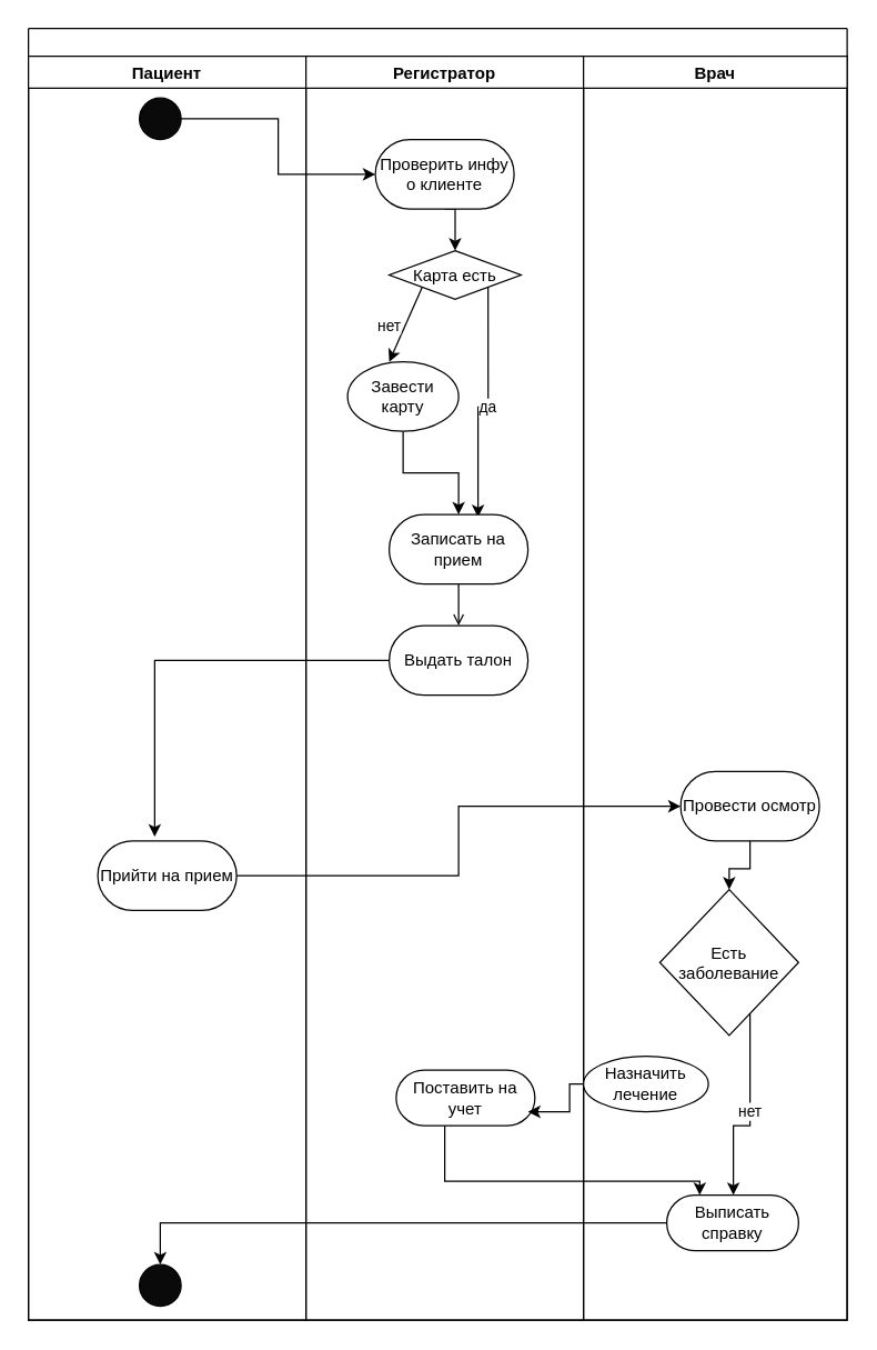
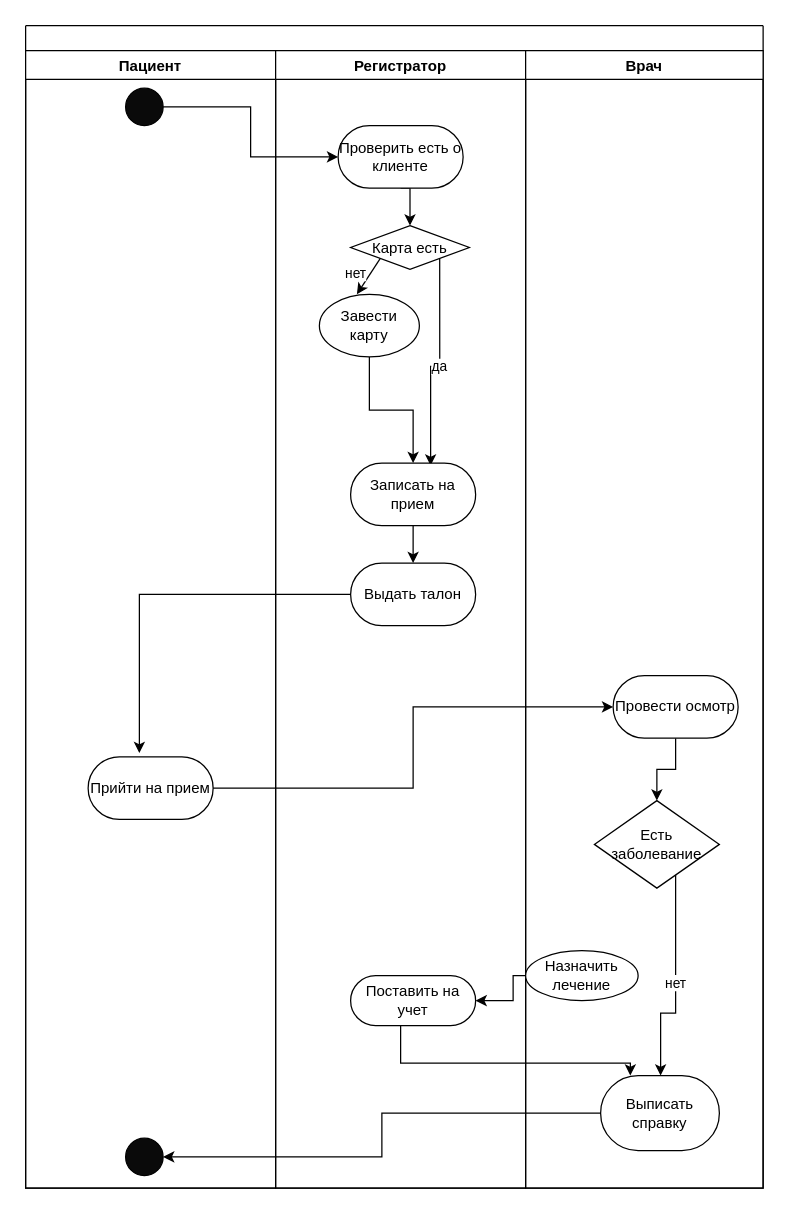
  <mxCell id="0" />
  <mxCell id="1" parent="0" />
  <mxCell id="2" value="" style="swimlane;startSize=0;fillColor=#0A0A0A;" vertex="1" parent="1"><mxGeometry x="20" y="20" width="590" height="930" as="geometry" /></mxCell>
  <mxCell id="3" value="Пациент" style="swimlane;" vertex="1" parent="2"><mxGeometry y="20" width="200" height="910" as="geometry" /></mxCell>
  <mxCell id="4" value="" style="ellipse;whiteSpace=wrap;html=1;aspect=fixed;fillColor=#0A0A0A;" vertex="1" parent="3"><mxGeometry x="80" y="30" width="30" height="30" as="geometry" /></mxCell>
  <mxCell id="5" value="" style="ellipse;whiteSpace=wrap;html=1;aspect=fixed;fillColor=#0A0A0A;" vertex="1" parent="3"><mxGeometry x="80" y="870" width="30" height="30" as="geometry" /></mxCell>
  <mxCell id="6" value="&lt;span style=&quot;font-family: Helvetica;&quot;&gt;Прийти на прием&lt;/span&gt;" style="rounded=1;whiteSpace=wrap;html=1;shadow=0;comic=0;labelBackgroundColor=none;strokeWidth=1;fontFamily=Verdana;fontSize=12;align=center;arcSize=50;" vertex="1" parent="3"><mxGeometry x="50" y="565" width="100" height="50" as="geometry" /></mxCell>
  <mxCell id="7" value="Регистратор" style="swimlane;" vertex="1" parent="2"><mxGeometry x="200" y="20" width="200" height="910" as="geometry" /></mxCell>
  <mxCell id="8" style="edgeStyle=orthogonalEdgeStyle;rounded=0;orthogonalLoop=1;jettySize=auto;html=1;exitX=0.5;exitY=1;exitDx=0;exitDy=0;entryX=0.5;entryY=0;entryDx=0;entryDy=0;" edge="1" parent="7" target="10"><mxGeometry relative="1" as="geometry"><mxPoint x="100" y="110" as="sourcePoint" /></mxGeometry></mxCell>
  <mxCell id="9" value="да" style="edgeStyle=orthogonalEdgeStyle;rounded=0;orthogonalLoop=1;jettySize=auto;html=1;exitX=1;exitY=1;exitDx=0;exitDy=0;entryX=0.64;entryY=0.04;entryDx=0;entryDy=0;entryPerimeter=0;" edge="1" parent="7" source="10" target="16"><mxGeometry relative="1" as="geometry"><mxPoint x="139" y="280" as="targetPoint" /></mxGeometry></mxCell>
  <mxCell id="10" value="Карта есть" style="rhombus;whiteSpace=wrap;html=1;fillColor=#FFFFFF;" vertex="1" parent="7"><mxGeometry x="60" y="140" width="95" height="35" as="geometry" /></mxCell>
  <mxCell id="11" style="edgeStyle=orthogonalEdgeStyle;rounded=0;orthogonalLoop=1;jettySize=auto;html=1;" edge="1" parent="7" source="12" target="16"><mxGeometry relative="1" as="geometry" /></mxCell>
- <mxCell id="12" value="Завести карту" style="ellipse;whiteSpace=wrap;html=1;fillColor=#FFFFFF;" vertex="1" parent="7"><mxGeometry x="30" y="220" width="80" height="50" as="geometry" /></mxCell>
+ <mxCell id="12" value="Завести карту" style="ellipse;whiteSpace=wrap;html=1;fillColor=#FFFFFF;" vertex="1" parent="7"><mxGeometry x="35" y="195" width="80" height="50" as="geometry" /></mxCell>
  <mxCell id="13" value="нет" style="endArrow=classic;html=1;rounded=0;exitX=0;exitY=1;exitDx=0;exitDy=0;entryX=0.375;entryY=0;entryDx=0;entryDy=0;entryPerimeter=0;" edge="1" parent="7" source="10" target="12"><mxGeometry x="0.2" y="-10" width="50" height="50" relative="1" as="geometry"><mxPoint x="80" y="360" as="sourcePoint" /><mxPoint x="130" y="310" as="targetPoint" /><mxPoint as="offset" /></mxGeometry></mxCell>
- <mxCell id="14" value="&lt;span style=&quot;font-family: Helvetica;&quot;&gt;Проверить инфу о клиенте&lt;/span&gt;" style="rounded=1;whiteSpace=wrap;html=1;shadow=0;comic=0;labelBackgroundColor=none;strokeWidth=1;fontFamily=Verdana;fontSize=12;align=center;arcSize=50;" vertex="1" parent="7"><mxGeometry x="50" y="60" width="100" height="50" as="geometry" /></mxCell>
- <mxCell id="15" value="" style="edgeStyle=orthogonalEdgeStyle;rounded=0;orthogonalLoop=1;jettySize=auto;html=1;endArrow=open;" edge="1" parent="7" source="16" target="17"><mxGeometry relative="1" as="geometry" /></mxCell>
+ <mxCell id="14" value="&lt;span style=&quot;font-family: Helvetica;&quot;&gt;Проверить есть о клиенте&lt;/span&gt;" style="rounded=1;whiteSpace=wrap;html=1;shadow=0;comic=0;labelBackgroundColor=none;strokeWidth=1;fontFamily=Verdana;fontSize=12;align=center;arcSize=50;" vertex="1" parent="7"><mxGeometry x="50" y="60" width="100" height="50" as="geometry" /></mxCell>
+ <mxCell id="15" value="" style="edgeStyle=orthogonalEdgeStyle;rounded=0;orthogonalLoop=1;jettySize=auto;html=1;" edge="1" parent="7" source="16" target="17"><mxGeometry relative="1" as="geometry" /></mxCell>
  <mxCell id="16" value="&lt;span style=&quot;font-family: Helvetica;&quot;&gt;Записать на прием&lt;/span&gt;" style="rounded=1;whiteSpace=wrap;html=1;shadow=0;comic=0;labelBackgroundColor=none;strokeWidth=1;fontFamily=Verdana;fontSize=12;align=center;arcSize=50;" vertex="1" parent="7"><mxGeometry x="60" y="330" width="100" height="50" as="geometry" /></mxCell>
  <mxCell id="17" value="&lt;span style=&quot;font-family: Helvetica;&quot;&gt;Выдать талон&lt;/span&gt;" style="rounded=1;whiteSpace=wrap;html=1;shadow=0;comic=0;labelBackgroundColor=none;strokeWidth=1;fontFamily=Verdana;fontSize=12;align=center;arcSize=50;" vertex="1" parent="7"><mxGeometry x="60" y="410" width="100" height="50" as="geometry" /></mxCell>
- <mxCell id="18" value="&lt;span style=&quot;font-family: Helvetica;&quot;&gt;Поставить на учет&lt;/span&gt;" style="rounded=1;whiteSpace=wrap;html=1;shadow=0;comic=0;labelBackgroundColor=none;strokeWidth=1;fontFamily=Verdana;fontSize=12;align=center;arcSize=50;" vertex="1" parent="7"><mxGeometry x="65" y="730" width="100" height="40" as="geometry" /></mxCell>
+ <mxCell id="18" value="&lt;span style=&quot;font-family: Helvetica;&quot;&gt;Поставить на учет&lt;/span&gt;" style="rounded=1;whiteSpace=wrap;html=1;shadow=0;comic=0;labelBackgroundColor=none;strokeWidth=1;fontFamily=Verdana;fontSize=12;align=center;arcSize=50;" vertex="1" parent="7"><mxGeometry x="60" y="740" width="100" height="40" as="geometry" /></mxCell>
  <mxCell id="19" value="Врач" style="swimlane;" vertex="1" parent="2"><mxGeometry x="400" y="20" width="190" height="910" as="geometry" /></mxCell>
  <mxCell id="20" style="edgeStyle=orthogonalEdgeStyle;rounded=0;orthogonalLoop=1;jettySize=auto;html=1;" edge="1" parent="19" source="21" target="23"><mxGeometry relative="1" as="geometry" /></mxCell>
- <mxCell id="21" value="&lt;span style=&quot;font-family: Helvetica;&quot;&gt;Провести осмотр&lt;/span&gt;" style="rounded=1;whiteSpace=wrap;html=1;shadow=0;comic=0;labelBackgroundColor=none;strokeWidth=1;fontFamily=Verdana;fontSize=12;align=center;arcSize=50;" vertex="1" parent="19"><mxGeometry x="70" y="515" width="100" height="50" as="geometry" /></mxCell>
+ <mxCell id="21" value="&lt;span style=&quot;font-family: Helvetica;&quot;&gt;Провести осмотр&lt;/span&gt;" style="rounded=1;whiteSpace=wrap;html=1;shadow=0;comic=0;labelBackgroundColor=none;strokeWidth=1;fontFamily=Verdana;fontSize=12;align=center;arcSize=50;" vertex="1" parent="19"><mxGeometry x="70" y="500" width="100" height="50" as="geometry" /></mxCell>
  <mxCell id="22" value="нет" style="edgeStyle=orthogonalEdgeStyle;rounded=0;orthogonalLoop=1;jettySize=auto;html=1;" edge="1" parent="19" source="23" target="25"><mxGeometry relative="1" as="geometry"><Array as="points"><mxPoint x="120" y="770" /><mxPoint x="108" y="770" /></Array></mxGeometry></mxCell>
- <mxCell id="23" value="Есть заболевание" style="rhombus;whiteSpace=wrap;html=1;fillColor=#FFFFFF;" vertex="1" parent="19"><mxGeometry x="55" y="600" width="100" height="105" as="geometry" /></mxCell>
+ <mxCell id="23" value="Есть заболевание" style="rhombus;whiteSpace=wrap;html=1;fillColor=#FFFFFF;" vertex="1" parent="19"><mxGeometry x="55" y="600" width="100" height="70" as="geometry" /></mxCell>
  <mxCell id="24" value="Назначить лечение" style="ellipse;whiteSpace=wrap;html=1;fillColor=#FFFFFF;" vertex="1" parent="19"><mxGeometry y="720" width="90" height="40" as="geometry" /></mxCell>
- <mxCell id="25" value="&lt;span style=&quot;font-family: Helvetica;&quot;&gt;Выписать справку&lt;/span&gt;" style="rounded=1;whiteSpace=wrap;html=1;shadow=0;comic=0;labelBackgroundColor=none;strokeWidth=1;fontFamily=Verdana;fontSize=12;align=center;arcSize=50;" vertex="1" parent="19"><mxGeometry x="60" y="820" width="95" height="40" as="geometry" /></mxCell>
+ <mxCell id="25" value="&lt;span style=&quot;font-family: Helvetica;&quot;&gt;Выписать справку&lt;/span&gt;" style="rounded=1;whiteSpace=wrap;html=1;shadow=0;comic=0;labelBackgroundColor=none;strokeWidth=1;fontFamily=Verdana;fontSize=12;align=center;arcSize=50;" vertex="1" parent="19"><mxGeometry x="60" y="820" width="95" height="60" as="geometry" /></mxCell>
  <mxCell id="26" style="edgeStyle=orthogonalEdgeStyle;rounded=0;orthogonalLoop=1;jettySize=auto;html=1;" edge="1" parent="2" source="4" target="14"><mxGeometry relative="1" as="geometry"><mxPoint x="95" y="100" as="targetPoint" /></mxGeometry></mxCell>
  <mxCell id="27" style="edgeStyle=orthogonalEdgeStyle;rounded=0;orthogonalLoop=1;jettySize=auto;html=1;" edge="1" parent="2" source="25" target="5"><mxGeometry relative="1" as="geometry" /></mxCell>
  <mxCell id="28" style="edgeStyle=orthogonalEdgeStyle;rounded=0;orthogonalLoop=1;jettySize=auto;html=1;" edge="1" parent="2" source="24"><mxGeometry relative="1" as="geometry"><mxPoint x="360" y="780" as="targetPoint" /><Array as="points"><mxPoint x="390" y="760" /><mxPoint x="390" y="780" /></Array></mxGeometry></mxCell>
  <mxCell id="29" style="edgeStyle=orthogonalEdgeStyle;rounded=0;orthogonalLoop=1;jettySize=auto;html=1;entryX=0.25;entryY=0;entryDx=0;entryDy=0;" edge="1" parent="2" source="18" target="25"><mxGeometry relative="1" as="geometry"><Array as="points"><mxPoint x="300" y="830" /><mxPoint x="484" y="830" /></Array></mxGeometry></mxCell>
  <mxCell id="30" style="edgeStyle=orthogonalEdgeStyle;rounded=0;orthogonalLoop=1;jettySize=auto;html=1;entryX=0.41;entryY=-0.06;entryDx=0;entryDy=0;entryPerimeter=0;" edge="1" parent="2" source="17" target="6"><mxGeometry relative="1" as="geometry" /></mxCell>
  <mxCell id="31" style="edgeStyle=orthogonalEdgeStyle;rounded=0;orthogonalLoop=1;jettySize=auto;html=1;entryX=0;entryY=0.5;entryDx=0;entryDy=0;" edge="1" parent="2" source="6" target="21"><mxGeometry relative="1" as="geometry" /></mxCell>
